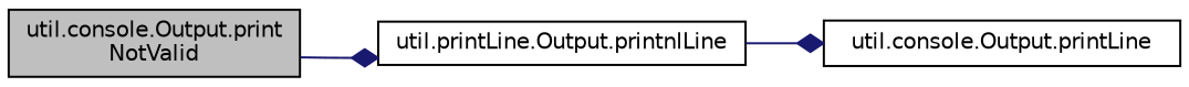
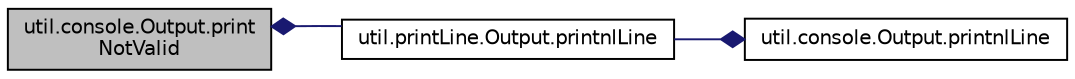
  digraph {
    rankdir=LR
    node [color=black fillcolor=white fontname=Helvetica fontsize=10 shape=record style=filled]
    edge [arrowhead=diamond color=midnightblue fontname=Helvetica fontsize=10 labelfontname=Helvetica labelfontsize=10 style=solid]
    n1 [fillcolor=grey75 fontcolor=black height=0.2 label="util.console.Output.print\lNotValid" width=0.4]
    n2 [height=0.2 label="util.printLine.Output.printnlLine" width=0.4]
-   n3 [height=0.2 label="util.console.Output.printLine" width=0.4]
-   n1 -> n2
+   n3 [height=0.2 label="util.console.Output.printnlLine" width=0.4]
+   n2 -> n1
    n2 -> n3
  }
